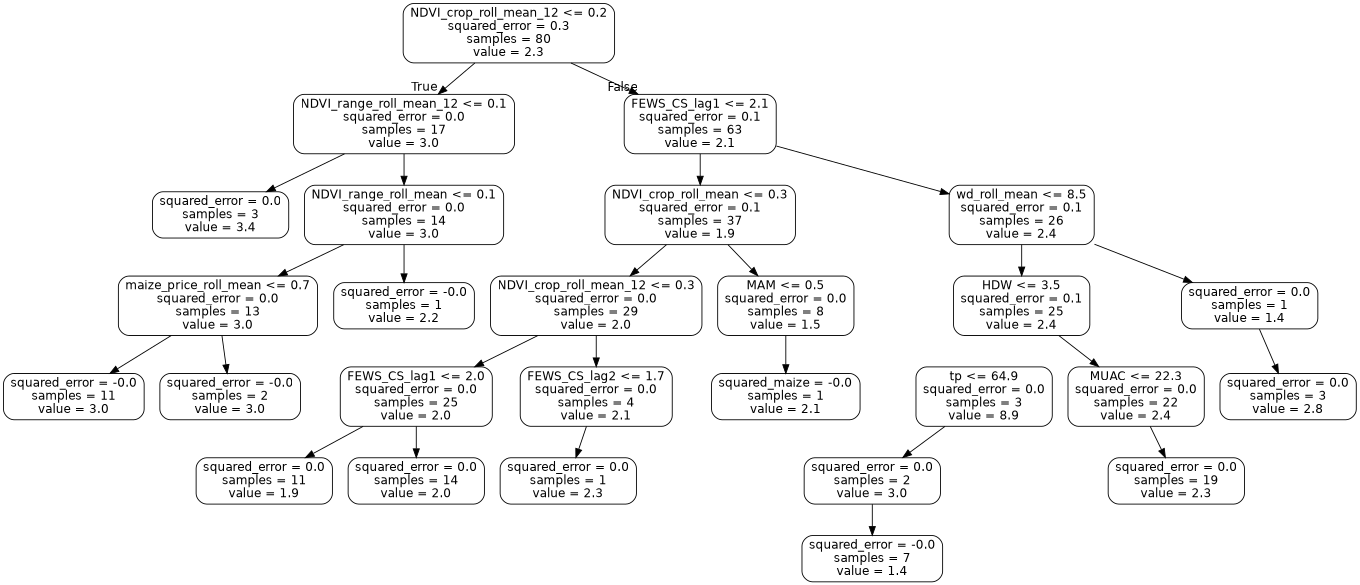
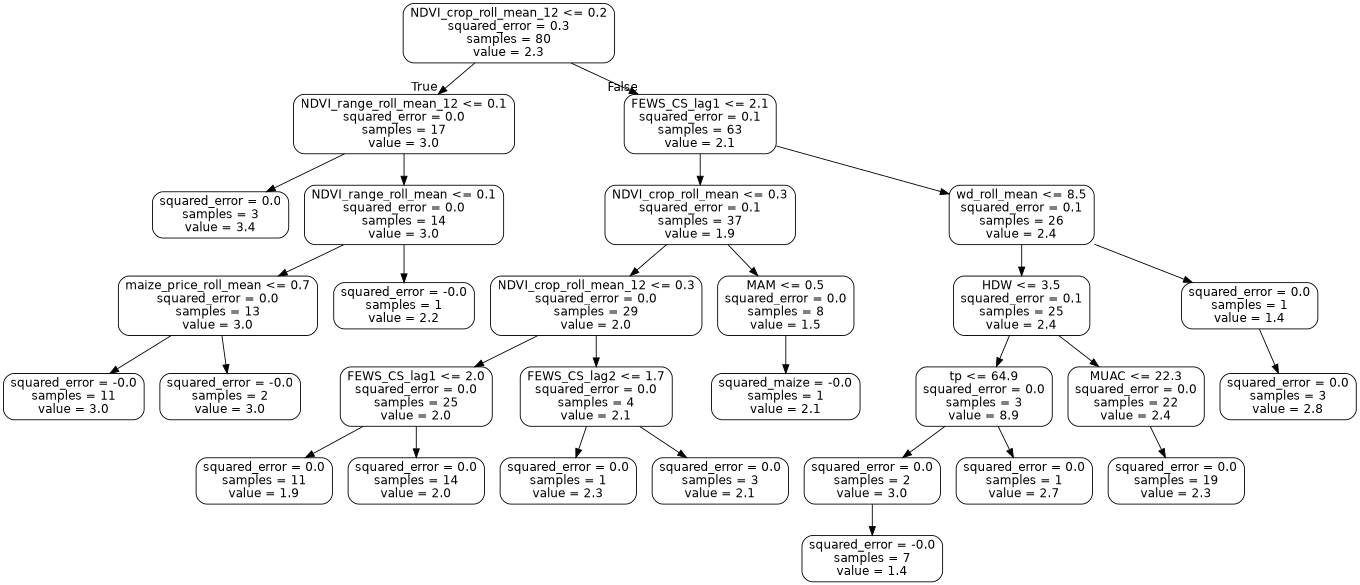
  digraph {
    node [color=black fontname=helvetica shape=box style=rounded]
    edge [fontname=helvetica]
    n1 [label="NDVI_crop_roll_mean_12 <= 0.2\nsquared_error = 0.3\nsamples = 80\nvalue = 2.3"]
    n2 [label="NDVI_range_roll_mean_12 <= 0.1\nsquared_error = 0.0\nsamples = 17\nvalue = 3.0"]
    n3 [label="FEWS_CS_lag1 <= 2.1\nsquared_error = 0.1\nsamples = 63\nvalue = 2.1"]
    n4 [label="squared_error = 0.0\nsamples = 3\nvalue = 3.4"]
    n5 [label="NDVI_range_roll_mean <= 0.1\nsquared_error = 0.0\nsamples = 14\nvalue = 3.0"]
    n6 [label="NDVI_crop_roll_mean <= 0.3\nsquared_error = 0.1\nsamples = 37\nvalue = 1.9"]
    n7 [label="wd_roll_mean <= 8.5\nsquared_error = 0.1\nsamples = 26\nvalue = 2.4"]
    n8 [label="maize_price_roll_mean <= 0.7\nsquared_error = 0.0\nsamples = 13\nvalue = 3.0"]
    n9 [label="squared_error = -0.0\nsamples = 1\nvalue = 2.2"]
    n10 [label="squared_error = -0.0\nsamples = 11\nvalue = 3.0"]
    n11 [label="squared_error = -0.0\nsamples = 2\nvalue = 3.0"]
    n12 [label="NDVI_crop_roll_mean_12 <= 0.3\nsquared_error = 0.0\nsamples = 29\nvalue = 2.0"]
    n13 [label="MAM <= 0.5\nsquared_error = 0.0\nsamples = 8\nvalue = 1.5"]
    n14 [label="HDW <= 3.5\nsquared_error = 0.1\nsamples = 25\nvalue = 2.4"]
    n15 [label="squared_error = 0.0\nsamples = 1\nvalue = 1.4"]
    n16 [label="FEWS_CS_lag1 <= 2.0\nsquared_error = 0.0\nsamples = 25\nvalue = 2.0"]
    n17 [label="FEWS_CS_lag2 <= 1.7\nsquared_error = 0.0\nsamples = 4\nvalue = 2.1"]
    n18 [label="squared_maize = -0.0\nsamples = 1\nvalue = 2.1"]
    n19 [label="squared_error = 0.0\nsamples = 11\nvalue = 1.9"]
    n20 [label="squared_error = 0.0\nsamples = 14\nvalue = 2.0"]
    n21 [label="squared_error = 0.0\nsamples = 1\nvalue = 2.3"]
+   n22 [label="squared_error = 0.0\nsamples = 3\nvalue = 2.1"]
    n23 [label="squared_error = -0.0\nsamples = 7\nvalue = 1.4"]
    n24 [label="tp <= 64.9\nsquared_error = 0.0\nsamples = 3\nvalue = 8.9"]
    n25 [label="MUAC <= 22.3\nsquared_error = 0.0\nsamples = 22\nvalue = 2.4"]
    n26 [label="squared_error = 0.0\nsamples = 3\nvalue = 2.8"]
    n27 [label="squared_error = 0.0\nsamples = 2\nvalue = 3.0"]
+   n28 [label="squared_error = 0.0\nsamples = 1\nvalue = 2.7"]
    n29 [label="squared_error = 0.0\nsamples = 19\nvalue = 2.3"]
    n1 -> n2 [headlabel=True labelangle=45 labeldistance=2.5]
    n1 -> n3 [headlabel=False labelangle=-45 labeldistance=2.5]
    n2 -> n4
    n2 -> n5
    n3 -> n6
    n3 -> n7
    n5 -> n8
    n5 -> n9
    n6 -> n12
    n6 -> n13
    n7 -> n14
    n7 -> n15
    n8 -> n10
    n8 -> n11
    n12 -> n16
    n12 -> n17
    n13 -> n18
+   n14 -> n24
    n14 -> n25
    n15 -> n26
    n16 -> n19
    n16 -> n20
    n17 -> n21
+   n17 -> n22
    n24 -> n27
+   n24 -> n28
    n25 -> n29
    n27 -> n23
  }
